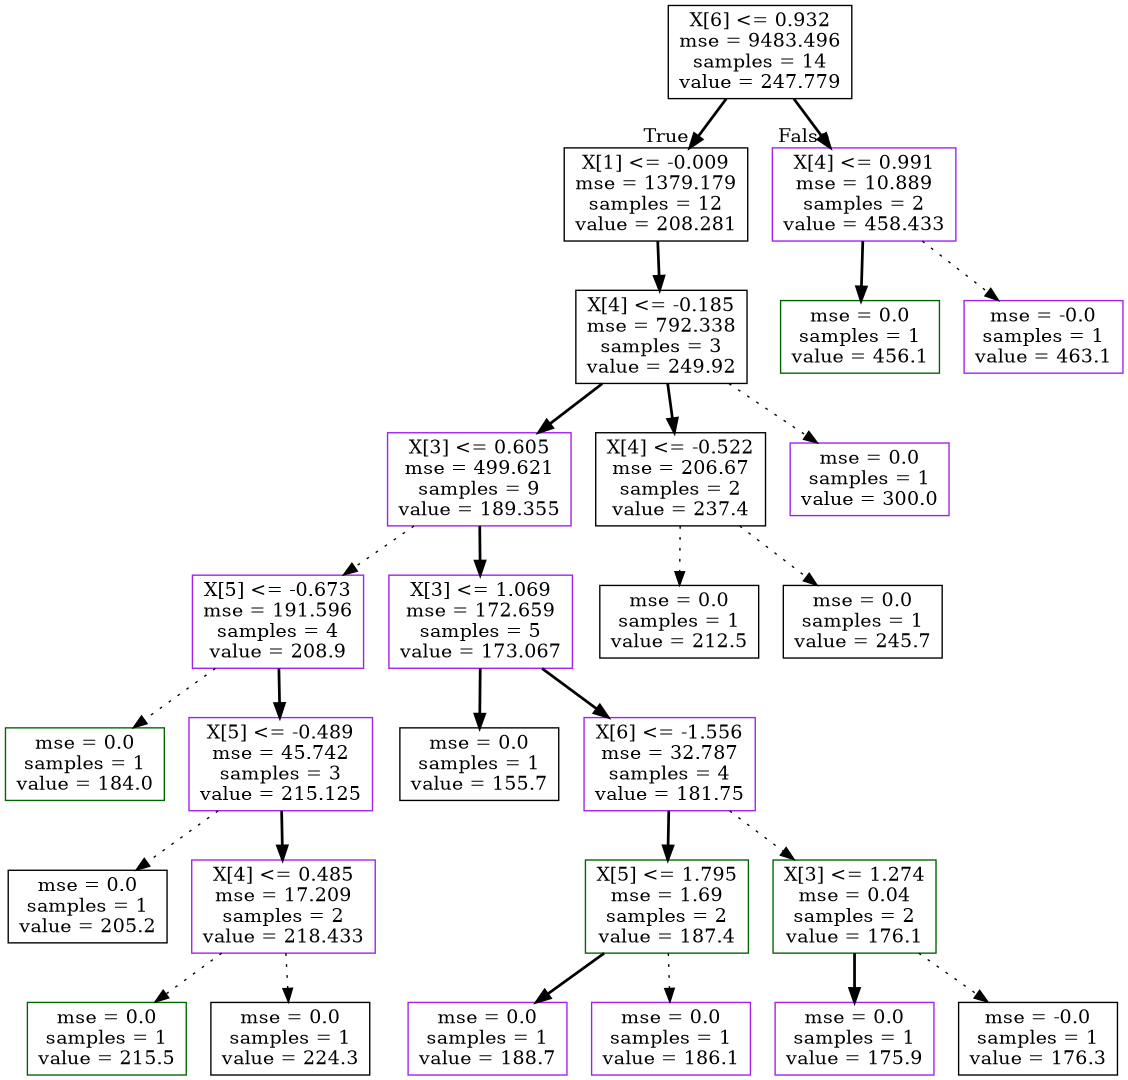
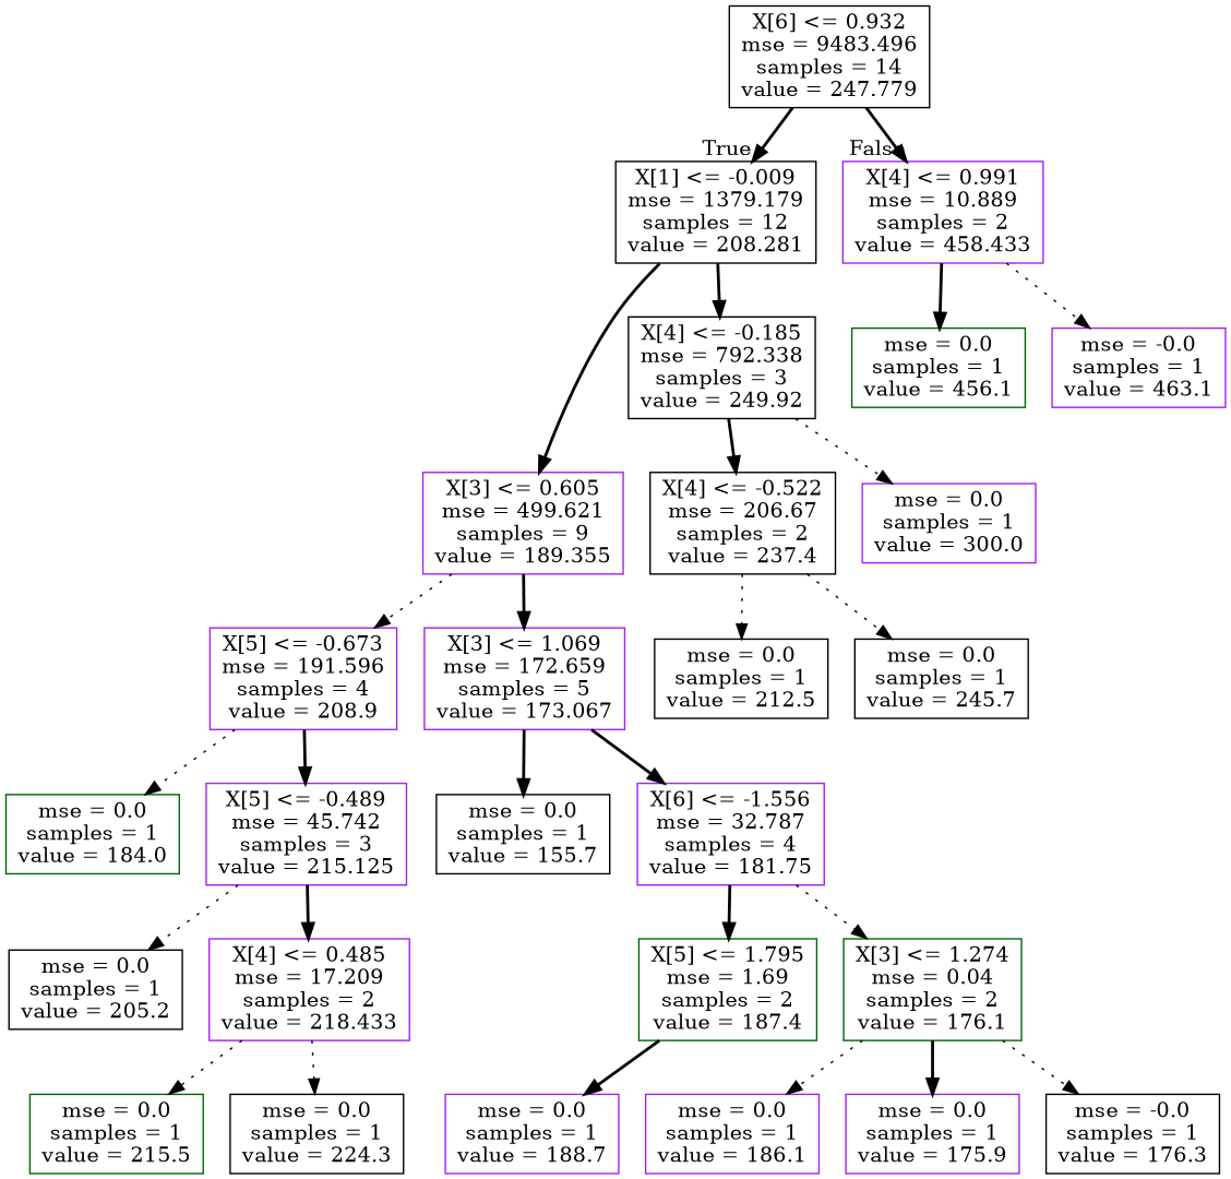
  digraph {
    node [color=purple shape=box]
    edge [style=bold]
    n1 [color=black label="X[6] <= 0.932\nmse = 9483.496\nsamples = 14\nvalue = 247.779"]
    n2 [color=black label="X[1] <= -0.009\nmse = 1379.179\nsamples = 12\nvalue = 208.281"]
    n3 [label="X[4] <= 0.991\nmse = 10.889\nsamples = 2\nvalue = 458.433"]
    n4 [color=black label="X[4] <= -0.185\nmse = 792.338\nsamples = 3\nvalue = 249.92"]
    n5 [label="X[3] <= 0.605\nmse = 499.621\nsamples = 9\nvalue = 189.355"]
    n6 [color=darkgreen label="mse = 0.0\nsamples = 1\nvalue = 456.1"]
    n7 [label="mse = -0.0\nsamples = 1\nvalue = 463.1"]
    n8 [color=black label="X[4] <= -0.522\nmse = 206.67\nsamples = 2\nvalue = 237.4"]
    n9 [label="mse = 0.0\nsamples = 1\nvalue = 300.0"]
    n10 [label="X[5] <= -0.673\nmse = 191.596\nsamples = 4\nvalue = 208.9"]
    n11 [label="X[3] <= 1.069\nmse = 172.659\nsamples = 5\nvalue = 173.067"]
    n12 [color=black label="mse = 0.0\nsamples = 1\nvalue = 212.5"]
    n13 [color=black label="mse = 0.0\nsamples = 1\nvalue = 245.7"]
    n14 [color=darkgreen label="mse = 0.0\nsamples = 1\nvalue = 184.0"]
    n15 [label="X[5] <= -0.489\nmse = 45.742\nsamples = 3\nvalue = 215.125"]
    n16 [color=black label="mse = 0.0\nsamples = 1\nvalue = 155.7"]
    n17 [label="X[6] <= -1.556\nmse = 32.787\nsamples = 4\nvalue = 181.75"]
    n18 [color=black label="mse = 0.0\nsamples = 1\nvalue = 205.2"]
    n19 [label="X[4] <= 0.485\nmse = 17.209\nsamples = 2\nvalue = 218.433"]
    n20 [color=darkgreen label="mse = 0.0\nsamples = 1\nvalue = 215.5"]
    n21 [color=black label="mse = 0.0\nsamples = 1\nvalue = 224.3"]
    n22 [color=darkgreen label="X[5] <= 1.795\nmse = 1.69\nsamples = 2\nvalue = 187.4"]
    n23 [color=darkgreen label="X[3] <= 1.274\nmse = 0.04\nsamples = 2\nvalue = 176.1"]
    n24 [label="mse = 0.0\nsamples = 1\nvalue = 186.1"]
    n25 [label="mse = 0.0\nsamples = 1\nvalue = 188.7"]
    n26 [label="mse = 0.0\nsamples = 1\nvalue = 175.9"]
    n27 [color=black label="mse = -0.0\nsamples = 1\nvalue = 176.3"]
    n1 -> n2 [headlabel=True labelangle=45 labeldistance=2.5]
    n1 -> n3 [headlabel=False labelangle=-45 labeldistance=2.5]
    n2 -> n4
-   n4 -> n5
+   n2 -> n5
    n3 -> n6
    n3 -> n7 [style=dotted]
    n4 -> n8
    n4 -> n9 [style=dotted]
    n5 -> n10 [style=dotted]
    n5 -> n11
    n8 -> n12 [style=dotted]
    n8 -> n13 [style=dotted]
    n10 -> n14 [style=dotted]
    n10 -> n15
    n11 -> n16
    n11 -> n17
    n15 -> n18 [style=dotted]
    n15 -> n19
    n17 -> n22
    n17 -> n23 [style=dotted]
    n19 -> n20 [style=dotted]
    n19 -> n21 [style=dotted]
-   n22 -> n24 [style=dotted]
+   n23 -> n24 [style=dotted]
    n22 -> n25
    n23 -> n26
    n23 -> n27 [style=dotted]
  }
